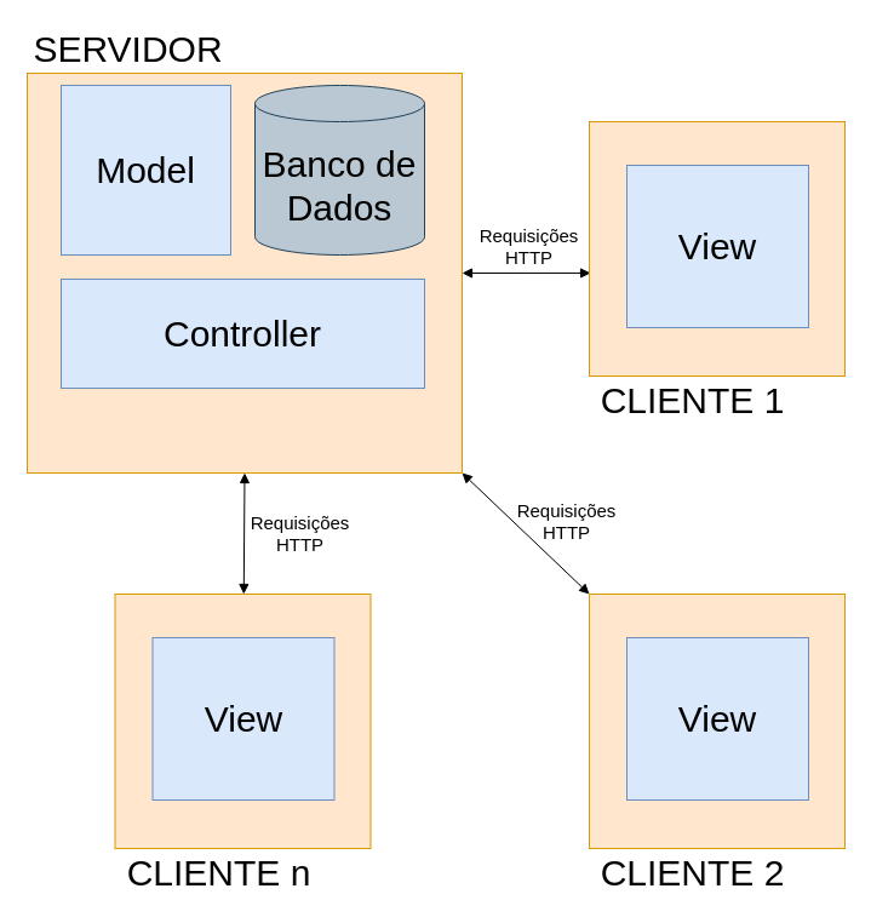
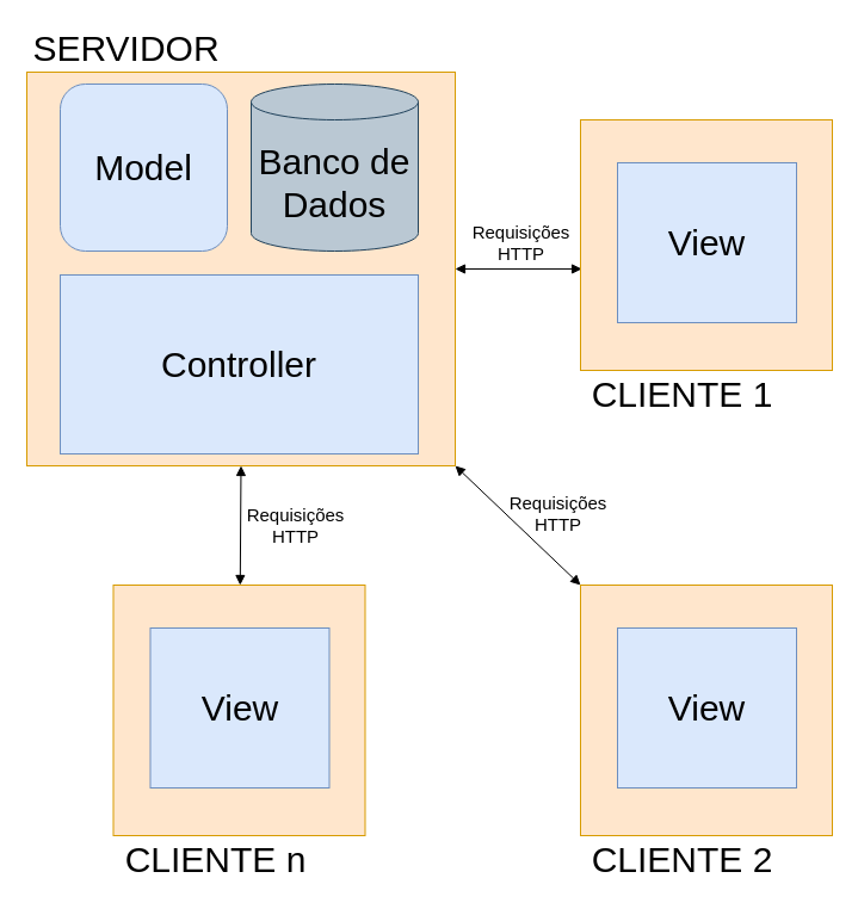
  <mxCell id="0" />
  <mxCell id="1" parent="0" />
  <mxCell id="2" style="edgeStyle=none;rounded=0;orthogonalLoop=1;jettySize=auto;html=1;entryX=0.5;entryY=1;entryDx=0;entryDy=0;fontSize=30;startArrow=block;startFill=1;endArrow=block;endFill=1;" parent="1" source="3" target="5" edge="1"><mxGeometry relative="1" as="geometry" /></mxCell>
  <mxCell id="3" value="" style="rounded=0;whiteSpace=wrap;html=1;align=left;fillColor=#ffe6cc;strokeColor=#d79b00;" parent="1" vertex="1"><mxGeometry x="94.5" y="490" width="211" height="210" as="geometry" /></mxCell>
  <mxCell id="4" style="edgeStyle=none;rounded=0;orthogonalLoop=1;jettySize=auto;html=1;entryX=0.005;entryY=0.595;entryDx=0;entryDy=0;entryPerimeter=0;fontSize=30;startArrow=block;startFill=1;endArrow=block;endFill=1;" parent="1" source="5" target="16" edge="1"><mxGeometry relative="1" as="geometry" /></mxCell>
  <mxCell id="5" value="" style="rounded=0;whiteSpace=wrap;html=1;align=left;fillColor=#ffe6cc;strokeColor=#d79b00;" parent="1" vertex="1"><mxGeometry x="22" y="60" width="359" height="330" as="geometry" /></mxCell>
  <mxCell id="6" value="Banco de Dados" style="shape=cylinder3;whiteSpace=wrap;html=1;boundedLbl=1;backgroundOutline=1;size=15;rotation=0;fillColor=#bac8d3;strokeColor=#23445d;perimeterSpacing=1;fontSize=30;" parent="1" vertex="1"><mxGeometry x="210" y="70" width="140" height="140" as="geometry" /></mxCell>
  <mxCell id="7" value="CLIENTE n" style="text;html=1;align=center;verticalAlign=middle;resizable=0;points=[];autosize=1;rotation=0;fontSize=30;" parent="1" vertex="1"><mxGeometry x="94.5" y="700" width="170" height="40" as="geometry" /></mxCell>
  <mxCell id="8" value="SERVIDOR" style="text;html=1;align=center;verticalAlign=middle;resizable=0;points=[];autosize=1;rotation=0;fontSize=30;" parent="1" vertex="1"><mxGeometry x="20" y="20" width="170" height="40" as="geometry" /></mxCell>
  <mxCell id="9" value="&lt;div style=&quot;font-size: 30px;&quot;&gt;&lt;span style=&quot;font-size: 30px;&quot;&gt;View&lt;/span&gt;&lt;/div&gt;&lt;blockquote style=&quot;margin: 0px 0px 0px 40px; border: none; padding: 0px; font-size: 30px;&quot;&gt;&lt;/blockquote&gt;" style="rounded=0;whiteSpace=wrap;html=1;horizontal=1;verticalAlign=middle;labelPosition=center;verticalLabelPosition=middle;align=center;spacing=0;fillColor=#dae8fc;strokeColor=#6c8ebf;fontSize=30;" parent="1" vertex="1"><mxGeometry x="125.5" y="526" width="150" height="134" as="geometry" /></mxCell>
- <mxCell id="10" value="&lt;div style=&quot;font-size: 30px;&quot;&gt;&lt;span style=&quot;font-size: 30px;&quot;&gt;Model&lt;/span&gt;&lt;/div&gt;&lt;blockquote style=&quot;margin: 0px 0px 0px 40px; border: none; padding: 0px; font-size: 30px;&quot;&gt;&lt;/blockquote&gt;" style="rounded=0;whiteSpace=wrap;html=1;horizontal=1;verticalAlign=middle;labelPosition=center;verticalLabelPosition=middle;align=center;spacing=0;fillColor=#dae8fc;strokeColor=#6c8ebf;fontSize=30;" parent="1" vertex="1"><mxGeometry x="50" y="70" width="140" height="140" as="geometry" /></mxCell>
- <mxCell id="11" value="Controller" style="whiteSpace=wrap;html=1;strokeColor=#6c8ebf;fillColor=#dae8fc;fontSize=30;" parent="1" vertex="1"><mxGeometry x="50" y="230" width="300" height="90" as="geometry" /></mxCell>
+ <mxCell id="10" value="&lt;div style=&quot;font-size: 30px;&quot;&gt;&lt;span style=&quot;font-size: 30px;&quot;&gt;Model&lt;/span&gt;&lt;/div&gt;&lt;blockquote style=&quot;margin: 0px 0px 0px 40px; border: none; padding: 0px; font-size: 30px;&quot;&gt;&lt;/blockquote&gt;" style="whiteSpace=wrap;html=1;horizontal=1;verticalAlign=middle;labelPosition=center;verticalLabelPosition=middle;align=center;spacing=0;fillColor=#dae8fc;strokeColor=#6c8ebf;fontSize=30;rounded=1;" parent="1" vertex="1"><mxGeometry x="50" y="70" width="140" height="140" as="geometry" /></mxCell>
+ <mxCell id="11" value="Controller" style="whiteSpace=wrap;html=1;strokeColor=#6c8ebf;fillColor=#dae8fc;fontSize=30;" parent="1" vertex="1"><mxGeometry x="50" y="230" width="300" height="150" as="geometry" /></mxCell>
  <mxCell id="12" style="rounded=0;orthogonalLoop=1;jettySize=auto;html=1;entryX=1;entryY=1;entryDx=0;entryDy=0;fontSize=30;startArrow=block;startFill=1;endArrow=block;endFill=1;exitX=0;exitY=0;exitDx=0;exitDy=0;" parent="1" source="13" target="5" edge="1"><mxGeometry relative="1" as="geometry" /></mxCell>
  <mxCell id="13" value="" style="rounded=0;whiteSpace=wrap;html=1;align=left;fillColor=#ffe6cc;strokeColor=#d79b00;" parent="1" vertex="1"><mxGeometry x="486" y="490" width="211" height="210" as="geometry" /></mxCell>
  <mxCell id="14" value="CLIENTE 2" style="text;html=1;align=center;verticalAlign=middle;resizable=0;points=[];autosize=1;rotation=0;fontSize=30;" parent="1" vertex="1"><mxGeometry x="486" y="700" width="170" height="40" as="geometry" /></mxCell>
  <mxCell id="15" value="&lt;div style=&quot;font-size: 30px;&quot;&gt;&lt;span style=&quot;font-size: 30px;&quot;&gt;View&lt;/span&gt;&lt;/div&gt;&lt;blockquote style=&quot;margin: 0px 0px 0px 40px; border: none; padding: 0px; font-size: 30px;&quot;&gt;&lt;/blockquote&gt;" style="rounded=0;whiteSpace=wrap;html=1;horizontal=1;verticalAlign=middle;labelPosition=center;verticalLabelPosition=middle;align=center;spacing=0;fillColor=#dae8fc;strokeColor=#6c8ebf;fontSize=30;" parent="1" vertex="1"><mxGeometry x="517" y="526" width="150" height="134" as="geometry" /></mxCell>
  <mxCell id="16" value="" style="rounded=0;whiteSpace=wrap;html=1;align=left;fillColor=#ffe6cc;strokeColor=#d79b00;" parent="1" vertex="1"><mxGeometry x="486" y="100" width="211" height="210" as="geometry" /></mxCell>
  <mxCell id="17" value="CLIENTE 1" style="text;html=1;align=center;verticalAlign=middle;resizable=0;points=[];autosize=1;rotation=0;fontSize=30;" parent="1" vertex="1"><mxGeometry x="486" y="310" width="170" height="40" as="geometry" /></mxCell>
  <mxCell id="18" value="&lt;div style=&quot;font-size: 30px;&quot;&gt;&lt;span style=&quot;font-size: 30px;&quot;&gt;View&lt;/span&gt;&lt;/div&gt;&lt;blockquote style=&quot;margin: 0px 0px 0px 40px; border: none; padding: 0px; font-size: 30px;&quot;&gt;&lt;/blockquote&gt;" style="rounded=0;whiteSpace=wrap;html=1;horizontal=1;verticalAlign=middle;labelPosition=center;verticalLabelPosition=middle;align=center;spacing=0;fillColor=#dae8fc;strokeColor=#6c8ebf;fontSize=30;" parent="1" vertex="1"><mxGeometry x="517" y="136" width="150" height="134" as="geometry" /></mxCell>
  <mxCell id="19" value="Requisições&lt;br&gt;HTTP" style="text;html=1;align=center;verticalAlign=middle;resizable=0;points=[];autosize=1;strokeColor=none;fontSize=15;" parent="1" vertex="1"><mxGeometry x="197" y="420" width="100" height="40" as="geometry" /></mxCell>
  <mxCell id="20" value="Requisições&lt;br&gt;HTTP" style="text;html=1;align=center;verticalAlign=middle;resizable=0;points=[];autosize=1;strokeColor=none;fontSize=15;" vertex="1" parent="1"><mxGeometry x="417" y="410" width="100" height="40" as="geometry" /></mxCell>
  <mxCell id="21" value="Requisições&lt;br&gt;HTTP" style="text;html=1;align=center;verticalAlign=middle;resizable=0;points=[];autosize=1;strokeColor=none;fontSize=15;" vertex="1" parent="1"><mxGeometry x="386" y="183" width="100" height="40" as="geometry" /></mxCell>
